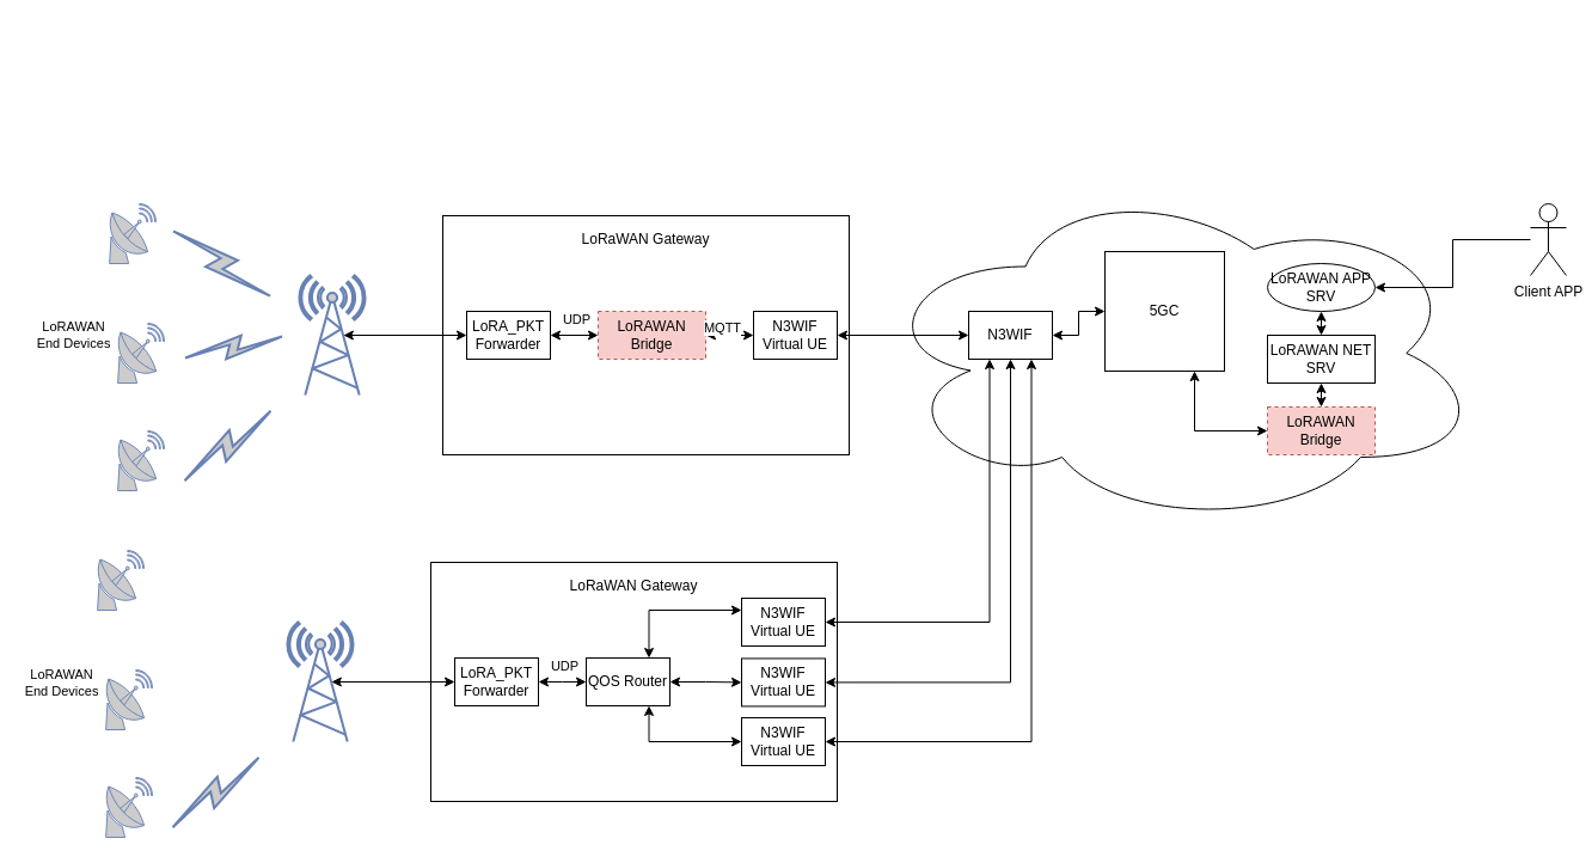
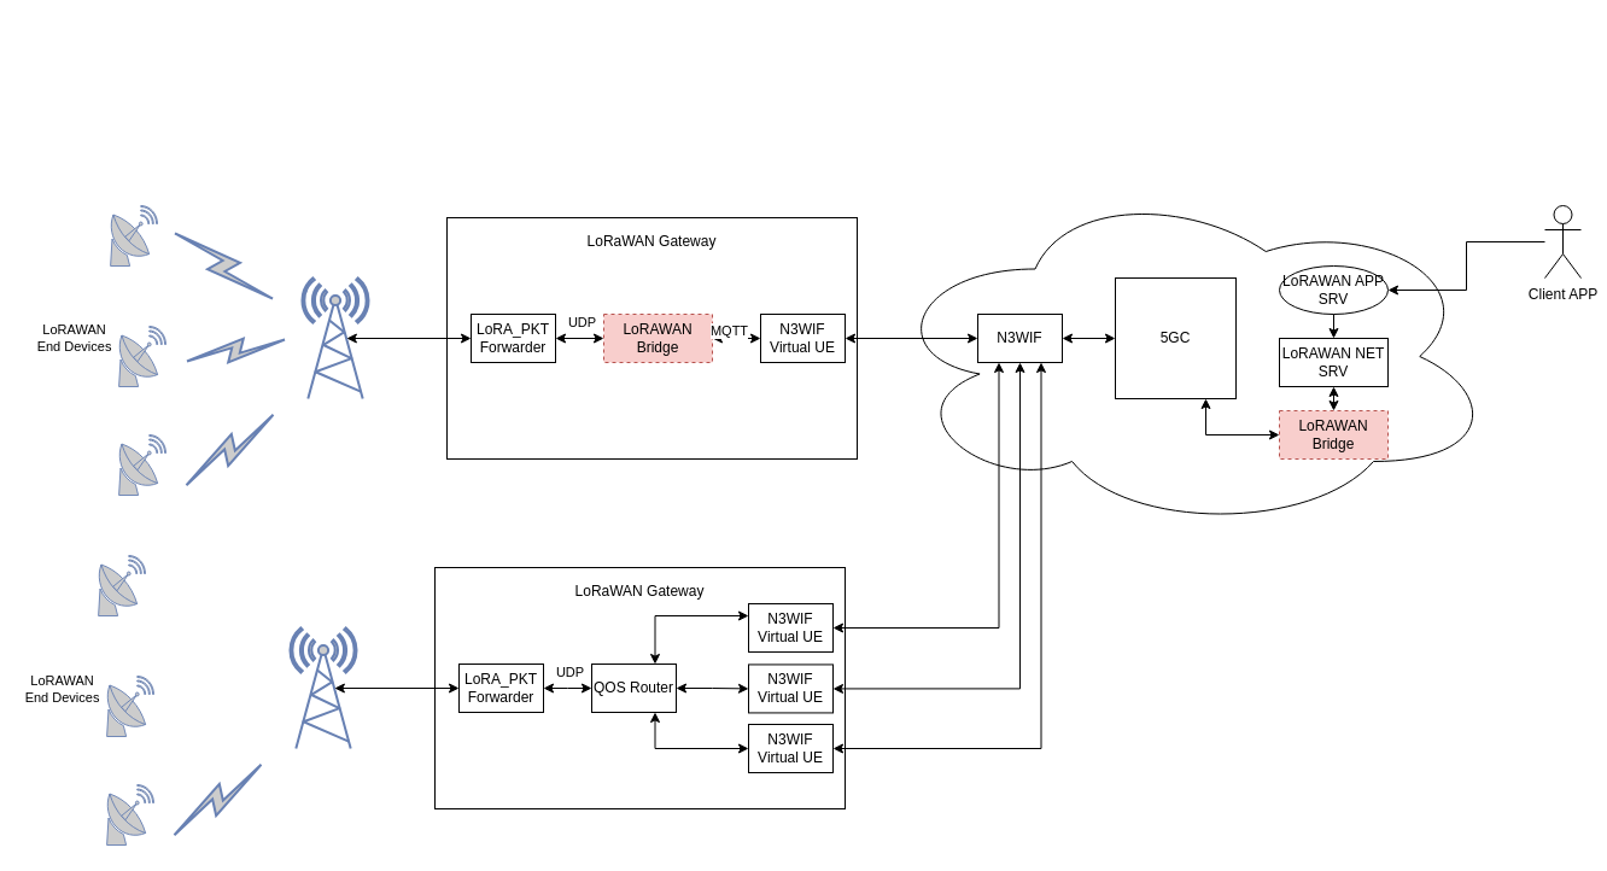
  <mxCell id="0" />
  <mxCell id="1" parent="0" />
  <mxCell id="2" value="" style="rounded=0;whiteSpace=wrap;html=1;" vertex="1" parent="1"><mxGeometry x="360" y="470" width="340" height="200" as="geometry" /></mxCell>
  <mxCell id="3" value="" style="ellipse;shape=cloud;whiteSpace=wrap;html=1;" vertex="1" parent="1"><mxGeometry x="730" y="150" width="510" height="290" as="geometry" /></mxCell>
  <mxCell id="4" style="edgeStyle=orthogonalEdgeStyle;rounded=0;orthogonalLoop=1;jettySize=auto;html=1;exitX=1;exitY=0.5;exitDx=0;exitDy=0;entryX=0;entryY=0.5;entryDx=0;entryDy=0;startArrow=classic;startFill=1;" edge="1" parent="1" source="8" target="9"><mxGeometry relative="1" as="geometry" /></mxCell>
  <mxCell id="5" style="edgeStyle=orthogonalEdgeStyle;rounded=0;orthogonalLoop=1;jettySize=auto;html=1;exitX=0.25;exitY=1;exitDx=0;exitDy=0;entryX=1;entryY=0.5;entryDx=0;entryDy=0;startArrow=classic;startFill=1;" edge="1" parent="1" source="8" target="39"><mxGeometry relative="1" as="geometry" /></mxCell>
  <mxCell id="6" style="edgeStyle=orthogonalEdgeStyle;rounded=0;orthogonalLoop=1;jettySize=auto;html=1;exitX=0.5;exitY=1;exitDx=0;exitDy=0;entryX=1;entryY=0.5;entryDx=0;entryDy=0;startArrow=classic;startFill=1;" edge="1" parent="1" source="8" target="50"><mxGeometry relative="1" as="geometry" /></mxCell>
  <mxCell id="7" style="edgeStyle=orthogonalEdgeStyle;rounded=0;orthogonalLoop=1;jettySize=auto;html=1;exitX=0.75;exitY=1;exitDx=0;exitDy=0;entryX=1;entryY=0.5;entryDx=0;entryDy=0;startArrow=classic;startFill=1;" edge="1" parent="1" source="8" target="52"><mxGeometry relative="1" as="geometry" /></mxCell>
  <mxCell id="8" value="N3WIF" style="rounded=0;whiteSpace=wrap;html=1;" vertex="1" parent="1"><mxGeometry x="810" y="260" width="70" height="40" as="geometry" /></mxCell>
- <mxCell id="9" value="5GC" style="rounded=0;whiteSpace=wrap;html=1;" vertex="1" parent="1"><mxGeometry x="924" y="210" width="100" height="100" as="geometry" /></mxCell>
+ <mxCell id="9" value="5GC" style="rounded=0;whiteSpace=wrap;html=1;" vertex="1" parent="1"><mxGeometry x="924" y="230" width="100" height="100" as="geometry" /></mxCell>
  <mxCell id="10" style="edgeStyle=orthogonalEdgeStyle;rounded=0;orthogonalLoop=1;jettySize=auto;html=1;exitX=1;exitY=0.5;exitDx=0;exitDy=0;startArrow=classic;startFill=1;endArrow=none;" edge="1" parent="1" source="11" target="14"><mxGeometry relative="1" as="geometry" /></mxCell>
  <mxCell id="11" value="LoRAWAN APP SRV" style="ellipse;whiteSpace=wrap;html=1;" vertex="1" parent="1"><mxGeometry x="1060" y="220" width="90" height="40" as="geometry" /></mxCell>
- <mxCell id="12" style="edgeStyle=orthogonalEdgeStyle;rounded=0;orthogonalLoop=1;jettySize=auto;html=1;exitX=0.5;exitY=0;exitDx=0;exitDy=0;entryX=0.5;entryY=1;entryDx=0;entryDy=0;startArrow=classic;startFill=1;" edge="1" parent="1" source="13" target="11"><mxGeometry relative="1" as="geometry" /></mxCell>
+ <mxCell id="12" style="edgeStyle=orthogonalEdgeStyle;rounded=0;orthogonalLoop=1;jettySize=auto;html=1;exitX=0.5;exitY=0;exitDx=0;exitDy=0;entryX=0.5;entryY=1;entryDx=0;entryDy=0;startArrow=classic;startFill=1;endArrow=none;" edge="1" parent="1" source="13" target="11"><mxGeometry relative="1" as="geometry" /></mxCell>
  <mxCell id="13" value="LoRAWAN NET SRV" style="rounded=0;whiteSpace=wrap;html=1;" vertex="1" parent="1"><mxGeometry x="1060" y="280" width="90" height="40" as="geometry" /></mxCell>
  <mxCell id="14" value="Client APP" style="shape=umlActor;verticalLabelPosition=bottom;verticalAlign=top;html=1;outlineConnect=0;" vertex="1" parent="1"><mxGeometry x="1280" y="170" width="30" height="60" as="geometry" /></mxCell>
  <mxCell id="15" value="" style="rounded=0;whiteSpace=wrap;html=1;" vertex="1" parent="1"><mxGeometry x="370" y="180" width="340" height="200" as="geometry" /></mxCell>
  <mxCell id="16" value="" style="fontColor=#0066CC;verticalAlign=top;verticalLabelPosition=bottom;labelPosition=center;align=center;html=1;outlineConnect=0;fillColor=#CCCCCC;strokeColor=#6881B3;gradientColor=none;gradientDirection=north;strokeWidth=2;shape=mxgraph.networks.radio_tower;" vertex="1" parent="1"><mxGeometry x="250" y="230" width="55" height="100" as="geometry" /></mxCell>
  <mxCell id="17" style="edgeStyle=orthogonalEdgeStyle;rounded=0;orthogonalLoop=1;jettySize=auto;html=1;exitX=0.5;exitY=0;exitDx=0;exitDy=0;entryX=0.5;entryY=1;entryDx=0;entryDy=0;startArrow=classic;startFill=1;" edge="1" parent="1" source="19" target="13"><mxGeometry relative="1" as="geometry" /></mxCell>
  <mxCell id="18" style="edgeStyle=orthogonalEdgeStyle;rounded=0;orthogonalLoop=1;jettySize=auto;html=1;exitX=0;exitY=0.5;exitDx=0;exitDy=0;entryX=0.75;entryY=1;entryDx=0;entryDy=0;startArrow=classic;startFill=1;" edge="1" parent="1" source="19" target="9"><mxGeometry relative="1" as="geometry" /></mxCell>
  <mxCell id="19" value="LoRAWAN Bridge" style="rounded=0;whiteSpace=wrap;html=1;fillColor=#f8cecc;strokeColor=#b85450;dashed=1;" vertex="1" parent="1"><mxGeometry x="1060" y="340" width="90" height="40" as="geometry" /></mxCell>
  <mxCell id="20" style="edgeStyle=orthogonalEdgeStyle;rounded=0;orthogonalLoop=1;jettySize=auto;html=1;exitX=1;exitY=0.5;exitDx=0;exitDy=0;entryX=0;entryY=0.5;entryDx=0;entryDy=0;startArrow=classic;startFill=1;" edge="1" parent="1" source="21" target="23"><mxGeometry relative="1" as="geometry" /></mxCell>
  <mxCell id="21" value="LoRAWAN Bridge" style="rounded=0;whiteSpace=wrap;html=1;fillColor=#f8cecc;strokeColor=#b85450;dashed=1;" vertex="1" parent="1"><mxGeometry x="500" y="260" width="90" height="40" as="geometry" /></mxCell>
  <mxCell id="22" style="edgeStyle=orthogonalEdgeStyle;rounded=0;orthogonalLoop=1;jettySize=auto;html=1;exitX=1;exitY=0.5;exitDx=0;exitDy=0;entryX=0;entryY=0.5;entryDx=0;entryDy=0;startArrow=classic;startFill=1;" edge="1" parent="1" source="23" target="8"><mxGeometry relative="1" as="geometry" /></mxCell>
  <mxCell id="23" value="N3WIF&lt;br&gt;Virtual UE" style="rounded=0;whiteSpace=wrap;html=1;" vertex="1" parent="1"><mxGeometry x="630" y="260" width="70" height="40" as="geometry" /></mxCell>
  <mxCell id="24" style="edgeStyle=orthogonalEdgeStyle;rounded=0;orthogonalLoop=1;jettySize=auto;html=1;exitX=1;exitY=0.5;exitDx=0;exitDy=0;entryX=0;entryY=0.5;entryDx=0;entryDy=0;startArrow=classic;startFill=1;" edge="1" parent="1" source="26" target="21"><mxGeometry relative="1" as="geometry" /></mxCell>
  <mxCell id="25" style="edgeStyle=orthogonalEdgeStyle;rounded=0;orthogonalLoop=1;jettySize=auto;html=1;exitX=0;exitY=0.5;exitDx=0;exitDy=0;entryX=0.67;entryY=0.5;entryDx=0;entryDy=0;entryPerimeter=0;startArrow=classic;startFill=1;" edge="1" parent="1" source="26" target="16"><mxGeometry relative="1" as="geometry" /></mxCell>
  <mxCell id="26" value="LoRA_PKT&lt;br&gt;Forwarder" style="rounded=0;whiteSpace=wrap;html=1;" vertex="1" parent="1"><mxGeometry x="390" y="260" width="70" height="40" as="geometry" /></mxCell>
  <mxCell id="27" value="LoRaWAN Gateway" style="text;html=1;strokeColor=none;fillColor=none;align=center;verticalAlign=middle;whiteSpace=wrap;rounded=0;dashed=1;" vertex="1" parent="1"><mxGeometry x="450" y="190" width="180" height="20" as="geometry" /></mxCell>
  <mxCell id="28" value="" style="fontColor=#0066CC;verticalAlign=top;verticalLabelPosition=bottom;labelPosition=center;align=center;html=1;outlineConnect=0;fillColor=#CCCCCC;strokeColor=#6881B3;gradientColor=none;gradientDirection=north;strokeWidth=2;shape=mxgraph.networks.satellite_dish;" vertex="1" parent="1"><mxGeometry x="97" y="270" width="40" height="50" as="geometry" /></mxCell>
  <mxCell id="29" value="" style="fontColor=#0066CC;verticalAlign=top;verticalLabelPosition=bottom;labelPosition=center;align=center;html=1;outlineConnect=0;fillColor=#CCCCCC;strokeColor=#6881B3;gradientColor=none;gradientDirection=north;strokeWidth=2;shape=mxgraph.networks.satellite_dish;" vertex="1" parent="1"><mxGeometry x="90" y="170" width="40" height="50" as="geometry" /></mxCell>
  <mxCell id="30" value="" style="fontColor=#0066CC;verticalAlign=top;verticalLabelPosition=bottom;labelPosition=center;align=center;html=1;outlineConnect=0;fillColor=#CCCCCC;strokeColor=#6881B3;gradientColor=none;gradientDirection=north;strokeWidth=2;shape=mxgraph.networks.satellite_dish;" vertex="1" parent="1"><mxGeometry x="97" y="360" width="40" height="50" as="geometry" /></mxCell>
  <mxCell id="31" value="" style="html=1;outlineConnect=0;fillColor=#CCCCCC;strokeColor=#6881B3;gradientColor=none;gradientDirection=north;strokeWidth=2;shape=mxgraph.networks.comm_link_edge;html=1;startArrow=classic;startFill=1;" edge="1" parent="1"><mxGeometry width="100" height="100" relative="1" as="geometry"><mxPoint x="150" y="405" as="sourcePoint" /><mxPoint x="230" y="340" as="targetPoint" /><Array as="points"><mxPoint x="40" y="195" /></Array></mxGeometry></mxCell>
  <mxCell id="32" value="" style="html=1;outlineConnect=0;fillColor=#CCCCCC;strokeColor=#6881B3;gradientColor=none;gradientDirection=north;strokeWidth=2;shape=mxgraph.networks.comm_link_edge;html=1;startArrow=classic;startFill=1;" edge="1" parent="1"><mxGeometry width="100" height="100" relative="1" as="geometry"><mxPoint x="150" y="300" as="sourcePoint" /><mxPoint x="240" y="280" as="targetPoint" /><Array as="points"><mxPoint x="40" y="110" /></Array></mxGeometry></mxCell>
  <mxCell id="33" value="" style="html=1;outlineConnect=0;fillColor=#CCCCCC;strokeColor=#6881B3;gradientColor=none;gradientDirection=north;strokeWidth=2;shape=mxgraph.networks.comm_link_edge;html=1;startArrow=classic;startFill=1;" edge="1" parent="1"><mxGeometry width="100" height="100" relative="1" as="geometry"><mxPoint x="140" y="190" as="sourcePoint" /><mxPoint x="230" y="250" as="targetPoint" /><Array as="points"><mxPoint x="20" y="20" /></Array></mxGeometry></mxCell>
  <mxCell id="34" value="LoRAWAN&lt;br&gt;End Devices" style="edgeLabel;html=1;align=center;verticalAlign=middle;resizable=0;points=[];" vertex="1" connectable="0" parent="33"><mxGeometry x="0.965" y="-47" relative="1" as="geometry"><mxPoint x="-128.86" y="5.35" as="offset" /></mxGeometry></mxCell>
  <mxCell id="35" value="UDP" style="edgeLabel;html=1;align=center;verticalAlign=middle;resizable=0;points=[];" vertex="1" connectable="0" parent="1"><mxGeometry x="70.399" y="290.434" as="geometry"><mxPoint x="411" y="-24" as="offset" /></mxGeometry></mxCell>
  <mxCell id="36" value="MQTT" style="edgeLabel;html=1;align=center;verticalAlign=middle;resizable=0;points=[];" vertex="1" connectable="0" parent="1"><mxGeometry x="70.399" y="290.434" as="geometry"><mxPoint x="533" y="-17" as="offset" /></mxGeometry></mxCell>
  <mxCell id="37" value="" style="fontColor=#0066CC;verticalAlign=top;verticalLabelPosition=bottom;labelPosition=center;align=center;html=1;outlineConnect=0;fillColor=#CCCCCC;strokeColor=#6881B3;gradientColor=none;gradientDirection=north;strokeWidth=2;shape=mxgraph.networks.radio_tower;" vertex="1" parent="1"><mxGeometry x="240" y="520" width="55" height="100" as="geometry" /></mxCell>
  <mxCell id="38" style="edgeStyle=orthogonalEdgeStyle;rounded=0;orthogonalLoop=1;jettySize=auto;html=1;exitX=0;exitY=0.25;exitDx=0;exitDy=0;entryX=0.75;entryY=0;entryDx=0;entryDy=0;startArrow=classic;startFill=1;" edge="1" parent="1" source="39" target="54"><mxGeometry relative="1" as="geometry" /></mxCell>
  <mxCell id="39" value="N3WIF&lt;br&gt;Virtual UE" style="rounded=0;whiteSpace=wrap;html=1;" vertex="1" parent="1"><mxGeometry x="620" y="500" width="70" height="40" as="geometry" /></mxCell>
  <mxCell id="40" style="edgeStyle=orthogonalEdgeStyle;rounded=0;orthogonalLoop=1;jettySize=auto;html=1;exitX=1;exitY=0.5;exitDx=0;exitDy=0;entryX=0;entryY=0.5;entryDx=0;entryDy=0;startArrow=classic;startFill=1;" edge="1" parent="1" source="42"><mxGeometry relative="1" as="geometry"><mxPoint x="490" y="570" as="targetPoint" /></mxGeometry></mxCell>
  <mxCell id="41" style="edgeStyle=orthogonalEdgeStyle;rounded=0;orthogonalLoop=1;jettySize=auto;html=1;exitX=0;exitY=0.5;exitDx=0;exitDy=0;entryX=0.67;entryY=0.5;entryDx=0;entryDy=0;entryPerimeter=0;startArrow=classic;startFill=1;" edge="1" parent="1" source="42" target="37"><mxGeometry relative="1" as="geometry" /></mxCell>
  <mxCell id="42" value="LoRA_PKT&lt;br&gt;Forwarder" style="rounded=0;whiteSpace=wrap;html=1;" vertex="1" parent="1"><mxGeometry x="380" y="550" width="70" height="40" as="geometry" /></mxCell>
  <mxCell id="43" value="LoRaWAN Gateway" style="text;html=1;strokeColor=none;fillColor=none;align=center;verticalAlign=middle;whiteSpace=wrap;rounded=0;dashed=1;" vertex="1" parent="1"><mxGeometry x="440" y="480" width="180" height="20" as="geometry" /></mxCell>
  <mxCell id="44" value="" style="fontColor=#0066CC;verticalAlign=top;verticalLabelPosition=bottom;labelPosition=center;align=center;html=1;outlineConnect=0;fillColor=#CCCCCC;strokeColor=#6881B3;gradientColor=none;gradientDirection=north;strokeWidth=2;shape=mxgraph.networks.satellite_dish;" vertex="1" parent="1"><mxGeometry x="87" y="560" width="40" height="50" as="geometry" /></mxCell>
  <mxCell id="45" value="" style="fontColor=#0066CC;verticalAlign=top;verticalLabelPosition=bottom;labelPosition=center;align=center;html=1;outlineConnect=0;fillColor=#CCCCCC;strokeColor=#6881B3;gradientColor=none;gradientDirection=north;strokeWidth=2;shape=mxgraph.networks.satellite_dish;" vertex="1" parent="1"><mxGeometry x="80" y="460" width="40" height="50" as="geometry" /></mxCell>
  <mxCell id="46" value="" style="fontColor=#0066CC;verticalAlign=top;verticalLabelPosition=bottom;labelPosition=center;align=center;html=1;outlineConnect=0;fillColor=#CCCCCC;strokeColor=#6881B3;gradientColor=none;gradientDirection=north;strokeWidth=2;shape=mxgraph.networks.satellite_dish;" vertex="1" parent="1"><mxGeometry x="87" y="650" width="40" height="50" as="geometry" /></mxCell>
  <mxCell id="47" value="" style="html=1;outlineConnect=0;fillColor=#CCCCCC;strokeColor=#6881B3;gradientColor=none;gradientDirection=north;strokeWidth=2;shape=mxgraph.networks.comm_link_edge;html=1;startArrow=classic;startFill=1;" edge="1" parent="1"><mxGeometry width="100" height="100" relative="1" as="geometry"><mxPoint x="140" y="695" as="sourcePoint" /><mxPoint x="220" y="630" as="targetPoint" /><Array as="points"><mxPoint x="30" y="485" /></Array></mxGeometry></mxCell>
  <mxCell id="48" value="LoRAWAN&lt;br&gt;End Devices" style="edgeLabel;html=1;align=center;verticalAlign=middle;resizable=0;points=[];" vertex="1" connectable="0" parent="1"><mxGeometry x="50.399" y="570.434" as="geometry" /></mxCell>
  <mxCell id="49" value="UDP" style="edgeLabel;html=1;align=center;verticalAlign=middle;resizable=0;points=[];" vertex="1" connectable="0" parent="1"><mxGeometry x="60.399" y="580.434" as="geometry"><mxPoint x="411" y="-24" as="offset" /></mxGeometry></mxCell>
  <mxCell id="50" value="N3WIF&lt;br&gt;Virtual UE" style="rounded=0;whiteSpace=wrap;html=1;" vertex="1" parent="1"><mxGeometry x="620" y="550.43" width="70" height="40" as="geometry" /></mxCell>
  <mxCell id="51" style="edgeStyle=orthogonalEdgeStyle;rounded=0;orthogonalLoop=1;jettySize=auto;html=1;exitX=0;exitY=0.5;exitDx=0;exitDy=0;entryX=0.75;entryY=1;entryDx=0;entryDy=0;startArrow=classic;startFill=1;" edge="1" parent="1" source="52" target="54"><mxGeometry relative="1" as="geometry" /></mxCell>
  <mxCell id="52" value="N3WIF&lt;br&gt;Virtual UE" style="rounded=0;whiteSpace=wrap;html=1;" vertex="1" parent="1"><mxGeometry x="620" y="600" width="70" height="40" as="geometry" /></mxCell>
  <mxCell id="53" value="" style="edgeStyle=orthogonalEdgeStyle;rounded=0;orthogonalLoop=1;jettySize=auto;html=1;startArrow=classic;startFill=1;" edge="1" parent="1" source="54" target="50"><mxGeometry relative="1" as="geometry" /></mxCell>
  <mxCell id="54" value="QOS Router" style="rounded=0;whiteSpace=wrap;html=1;" vertex="1" parent="1"><mxGeometry x="490" y="550" width="70" height="40" as="geometry" /></mxCell>
